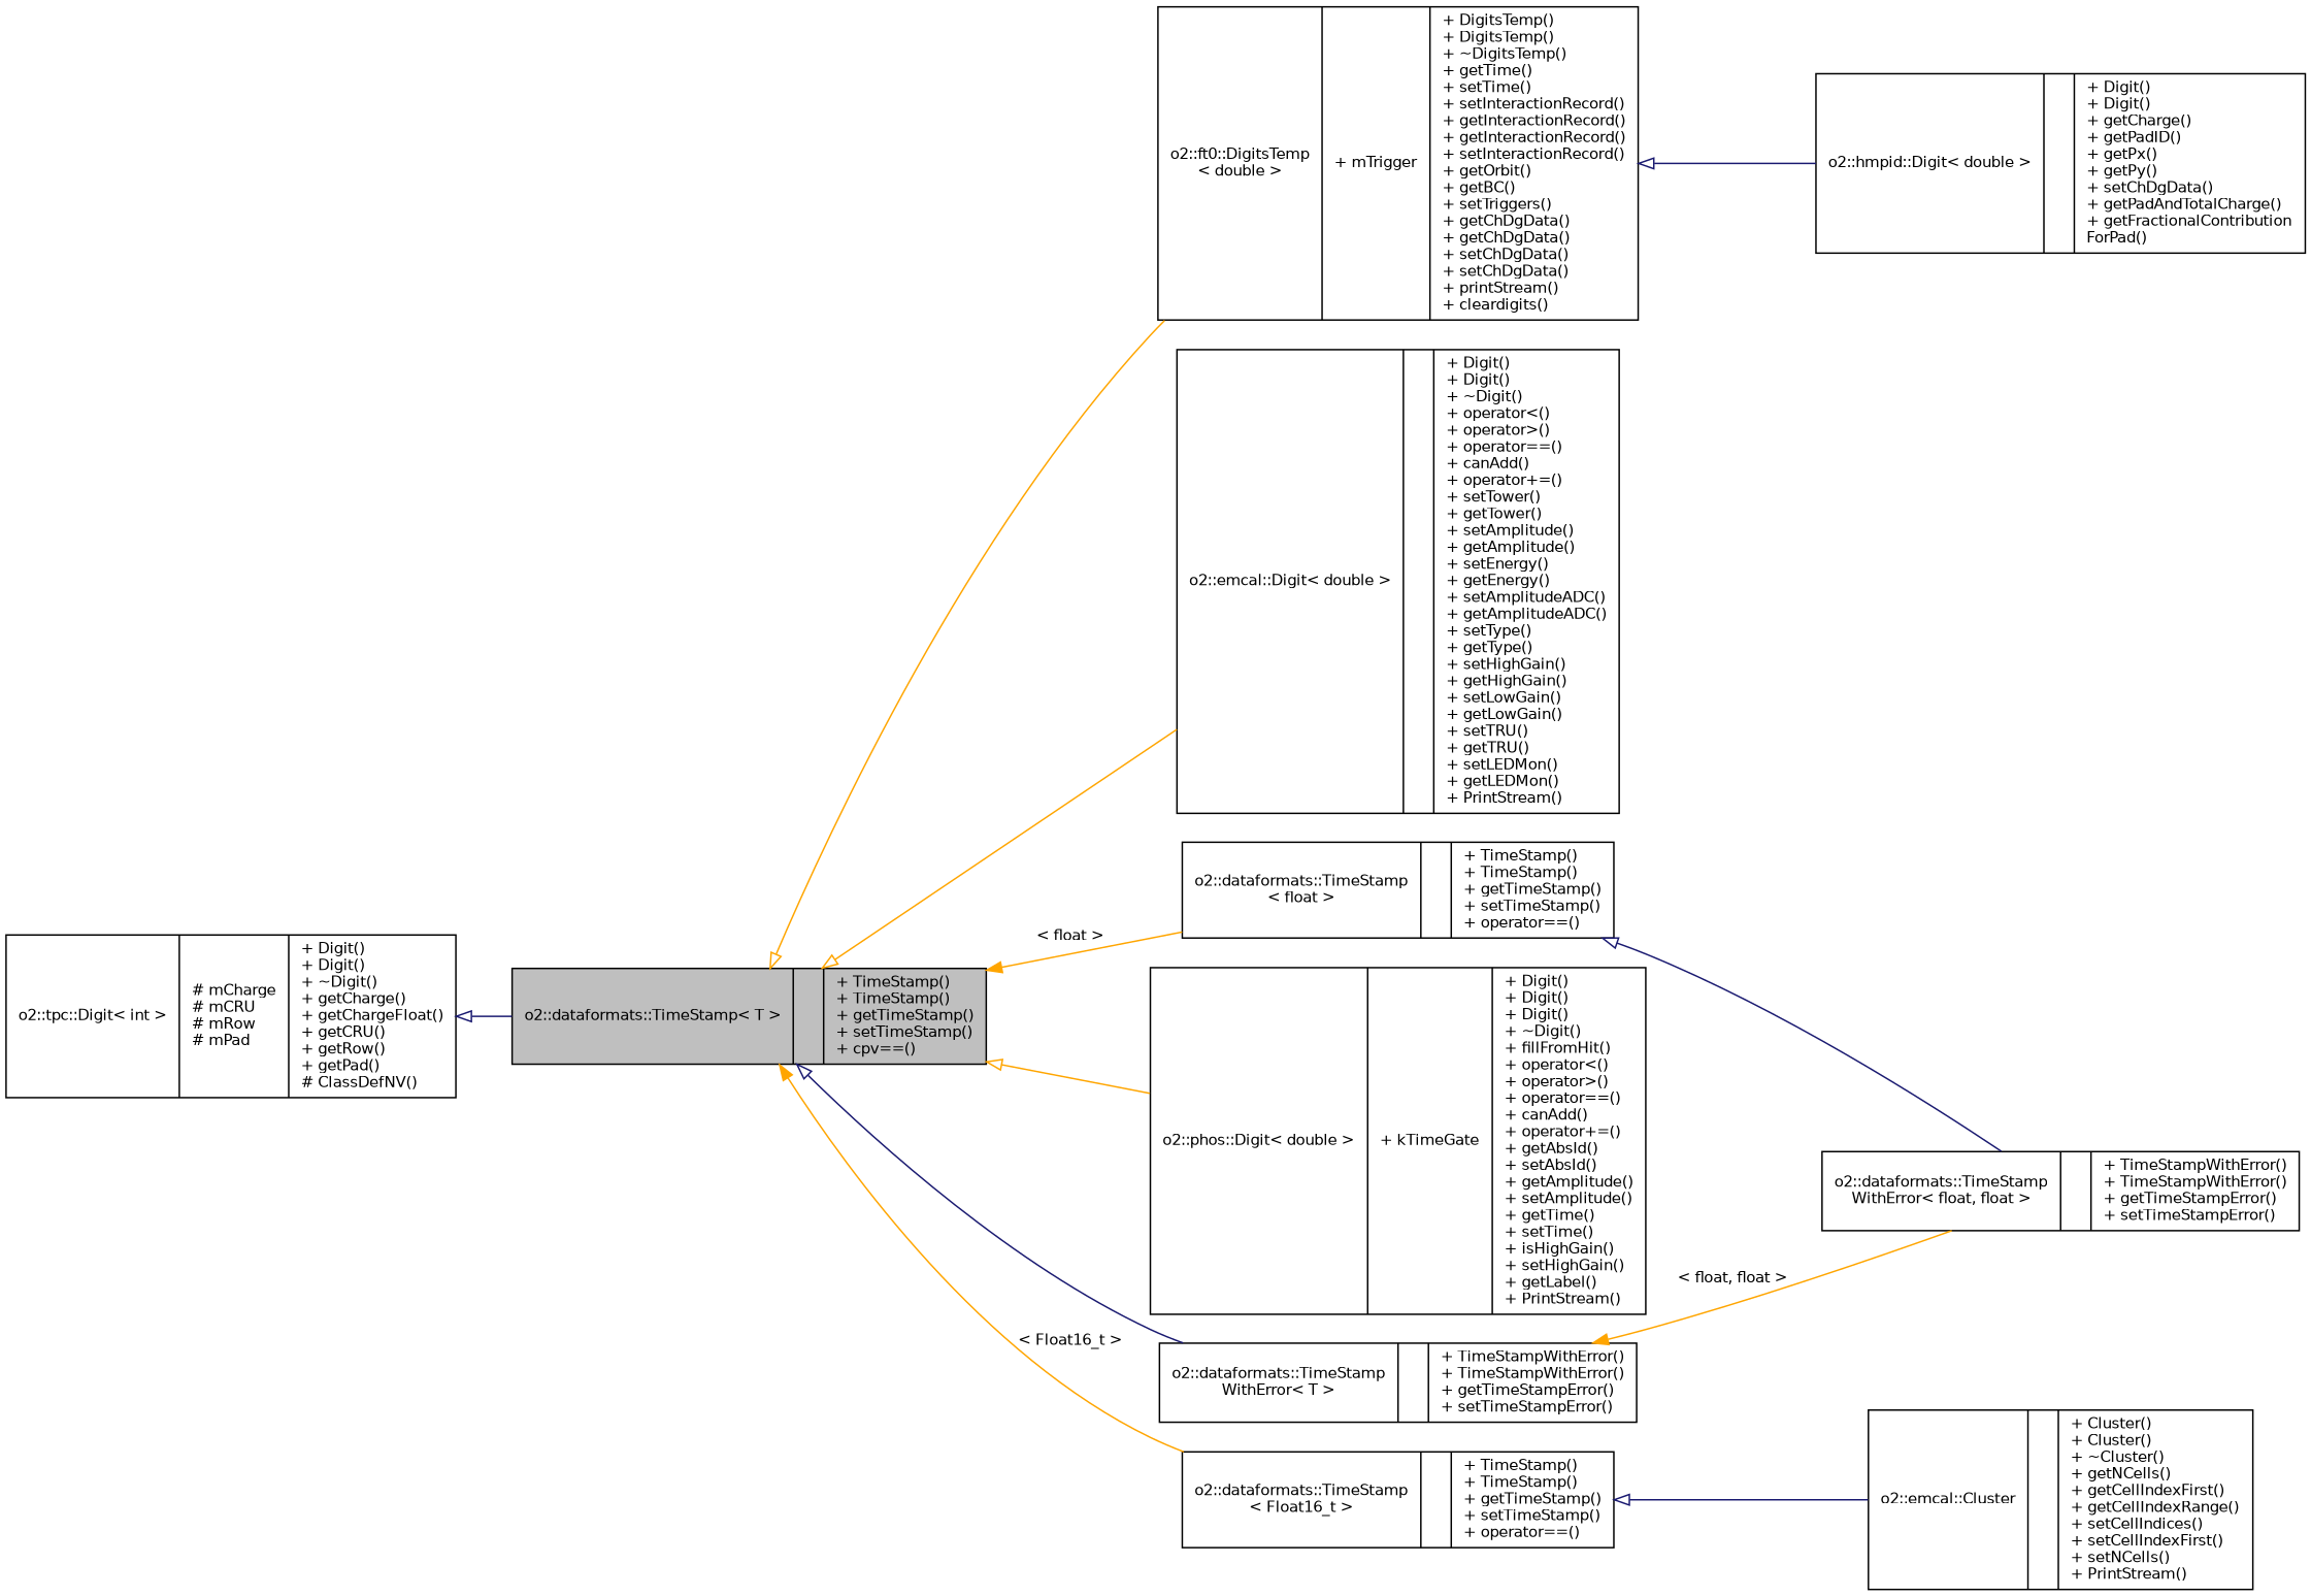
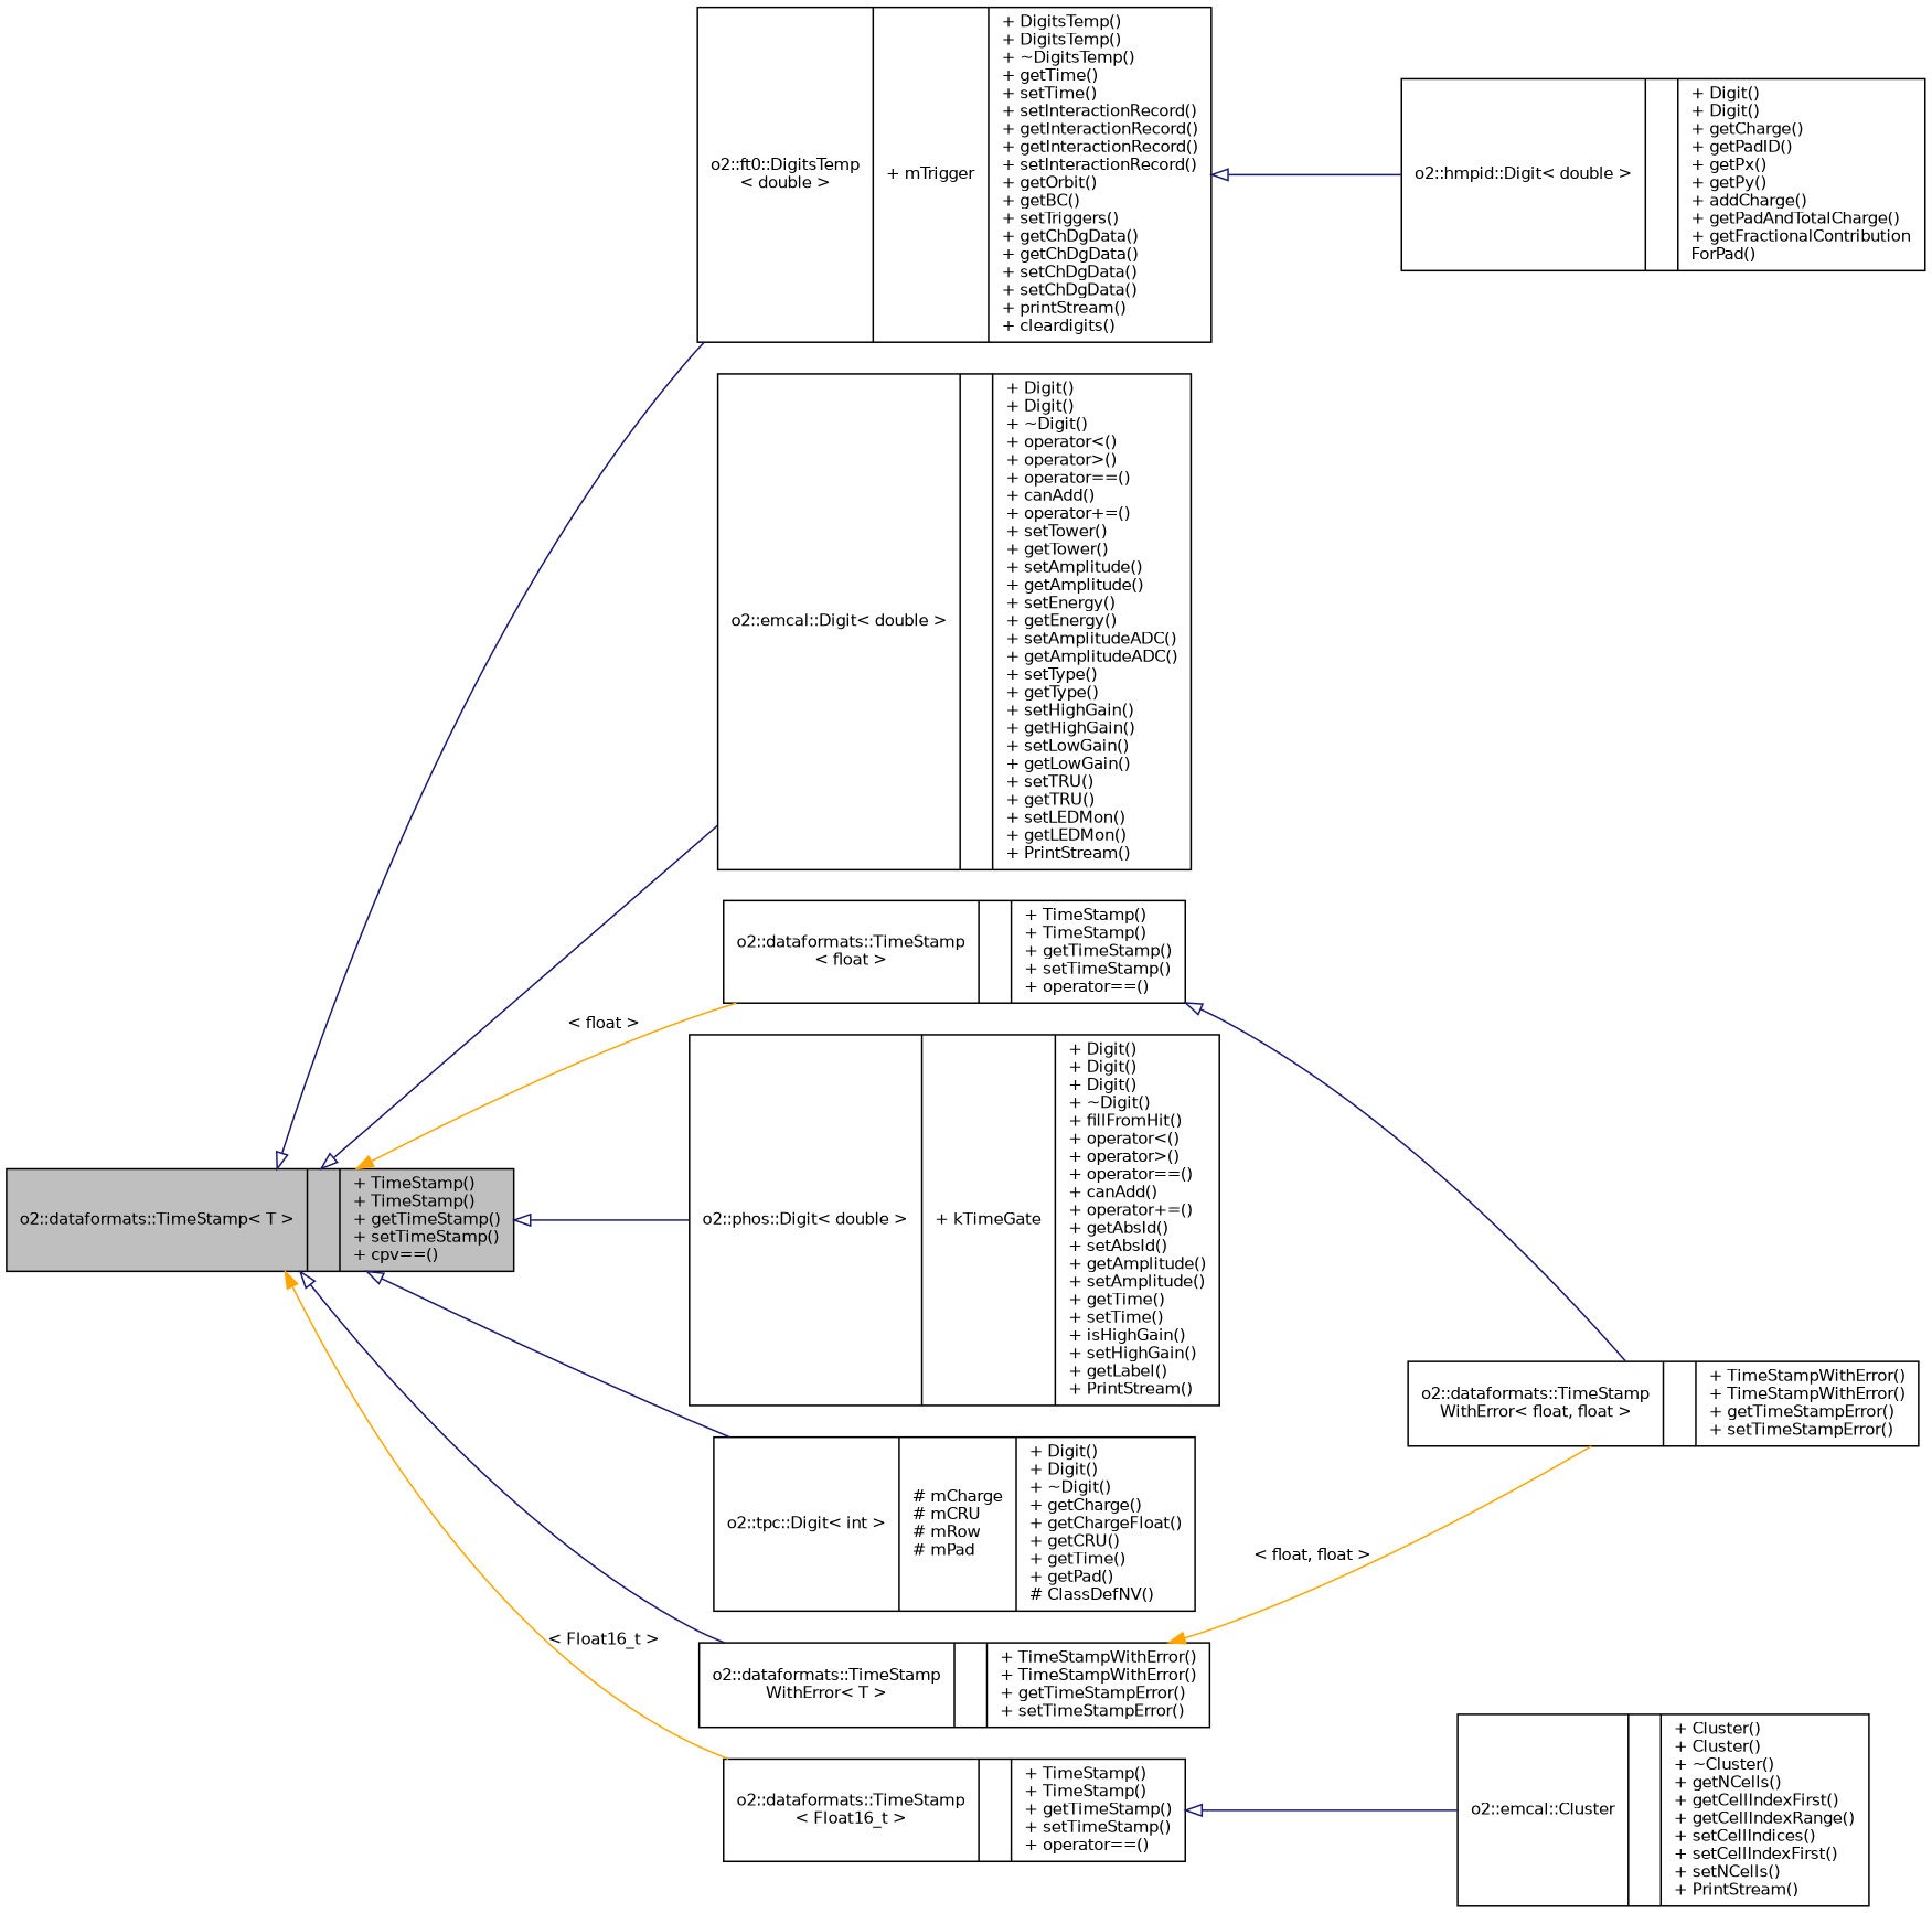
  digraph {
    rankdir=LR
    node [color=black fontname=Helvetica fontsize=10 shape=record]
    edge [arrowtail=onormal color=midnightblue dir=back fontname=Helvetica fontsize=10 labelfontname=Helvetica labelfontsize=10 style=solid]
    n1 [fillcolor=grey75 fontcolor=black height=0.2 label="{o2::dataformats::TimeStamp\< T \>\n||+ TimeStamp()\l+ TimeStamp()\l+ getTimeStamp()\l+ setTimeStamp()\l+ cpv==()\l}" style=filled width=0.4]
    n2 [height=0.2 label="{o2::dataformats::TimeStamp\lWithError\< T \>\n||+ TimeStampWithError()\l+ TimeStampWithError()\l+ getTimeStampError()\l+ setTimeStampError()\l}" width=0.4]
    n3 [height=0.2 label="{o2::emcal::Digit\< double \>\n||+ Digit()\l+ Digit()\l+ ~Digit()\l+ operator\<()\l+ operator\>()\l+ operator==()\l+ canAdd()\l+ operator+=()\l+ setTower()\l+ getTower()\l+ setAmplitude()\l+ getAmplitude()\l+ setEnergy()\l+ getEnergy()\l+ setAmplitudeADC()\l+ getAmplitudeADC()\l+ setType()\l+ getType()\l+ setHighGain()\l+ getHighGain()\l+ setLowGain()\l+ getLowGain()\l+ setTRU()\l+ getTRU()\l+ setLEDMon()\l+ getLEDMon()\l+ PrintStream()\l}" width=0.4]
    n4 [height=0.2 label="{o2::ft0::DigitsTemp\l\< double \>\n|+ mTrigger\l|+ DigitsTemp()\l+ DigitsTemp()\l+ ~DigitsTemp()\l+ getTime()\l+ setTime()\l+ setInteractionRecord()\l+ getInteractionRecord()\l+ getInteractionRecord()\l+ setInteractionRecord()\l+ getOrbit()\l+ getBC()\l+ setTriggers()\l+ getChDgData()\l+ getChDgData()\l+ setChDgData()\l+ setChDgData()\l+ printStream()\l+ cleardigits()\l}" width=0.4]
    n5 [height=0.2 label="{o2::phos::Digit\< double \>\n|+ kTimeGate\l|+ Digit()\l+ Digit()\l+ Digit()\l+ ~Digit()\l+ fillFromHit()\l+ operator\<()\l+ operator\>()\l+ operator==()\l+ canAdd()\l+ operator+=()\l+ getAbsId()\l+ setAbsId()\l+ getAmplitude()\l+ setAmplitude()\l+ getTime()\l+ setTime()\l+ isHighGain()\l+ setHighGain()\l+ getLabel()\l+ PrintStream()\l}" width=0.4]
-   n6 [height=0.2 label="{o2::tpc::Digit\< int \>\n|# mCharge\l# mCRU\l# mRow\l# mPad\l|+ Digit()\l+ Digit()\l+ ~Digit()\l+ getCharge()\l+ getChargeFloat()\l+ getCRU()\l+ getRow()\l+ getPad()\l# ClassDefNV()\l}" width=0.4]
+   n6 [height=0.2 label="{o2::tpc::Digit\< int \>\n|# mCharge\l# mCRU\l# mRow\l# mPad\l|+ Digit()\l+ Digit()\l+ ~Digit()\l+ getCharge()\l+ getChargeFloat()\l+ getCRU()\l+ getTime()\l+ getPad()\l# ClassDefNV()\l}" width=0.4]
    n7 [height=0.2 label="{o2::dataformats::TimeStamp\l\< Float16_t \>\n||+ TimeStamp()\l+ TimeStamp()\l+ getTimeStamp()\l+ setTimeStamp()\l+ operator==()\l}" width=0.4]
    n8 [height=0.2 label="{o2::dataformats::TimeStamp\l\< float \>\n||+ TimeStamp()\l+ TimeStamp()\l+ getTimeStamp()\l+ setTimeStamp()\l+ operator==()\l}" width=0.4]
    n9 [height=0.2 label="{o2::dataformats::TimeStamp\lWithError\< float, float \>\n||+ TimeStampWithError()\l+ TimeStampWithError()\l+ getTimeStampError()\l+ setTimeStampError()\l}" width=0.4]
-   n10 [height=0.2 label="{o2::hmpid::Digit\< double \>\n||+ Digit()\l+ Digit()\l+ getCharge()\l+ getPadID()\l+ getPx()\l+ getPy()\l+ setChDgData()\l+ getPadAndTotalCharge()\l+ getFractionalContribution\lForPad()\l}" width=0.4]
+   n10 [height=0.2 label="{o2::hmpid::Digit\< double \>\n||+ Digit()\l+ Digit()\l+ getCharge()\l+ getPadID()\l+ getPx()\l+ getPy()\l+ addCharge()\l+ getPadAndTotalCharge()\l+ getFractionalContribution\lForPad()\l}" width=0.4]
    n11 [height=0.2 label="{o2::emcal::Cluster\n||+ Cluster()\l+ Cluster()\l+ ~Cluster()\l+ getNCells()\l+ getCellIndexFirst()\l+ getCellIndexRange()\l+ setCellIndices()\l+ setCellIndexFirst()\l+ setNCells()\l+ PrintStream()\l}" width=0.4]
    n1 -> n2
-   n1 -> n3 [color=orange]
-   n1 -> n4 [color=orange]
-   n1 -> n5 [color=orange]
-   n6 -> n1
+   n1 -> n3
+   n1 -> n4
+   n1 -> n5
+   n1 -> n6
    n1 -> n7 [color=orange label=" \< Float16_t \>" arrowtail=""]
    n1 -> n8 [color=orange label=" \< float \>" arrowtail=""]
    n2 -> n9 [color=orange label=" \< float, float \>" arrowtail=""]
    n4 -> n10
    n7 -> n11
    n8 -> n9
  }
